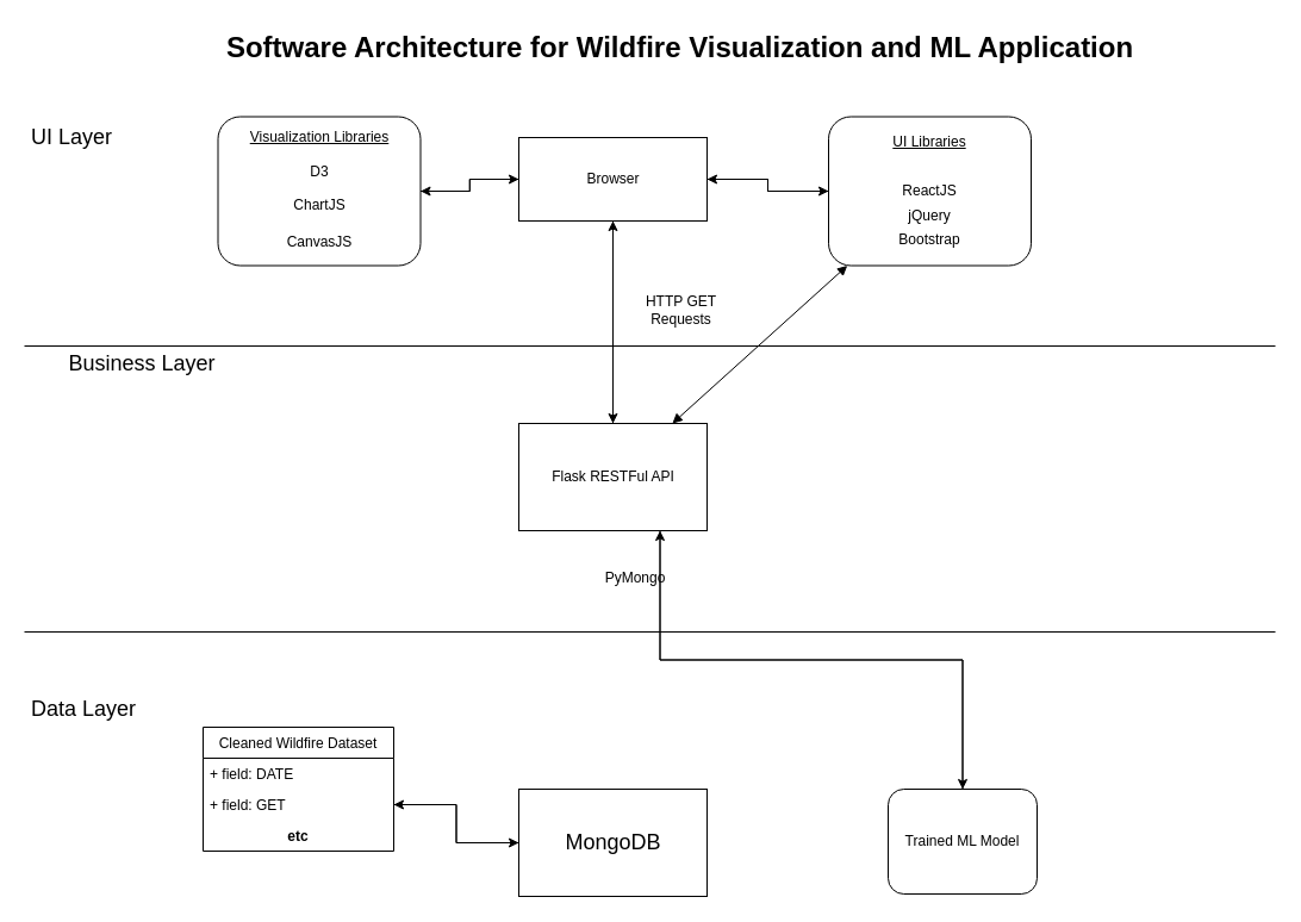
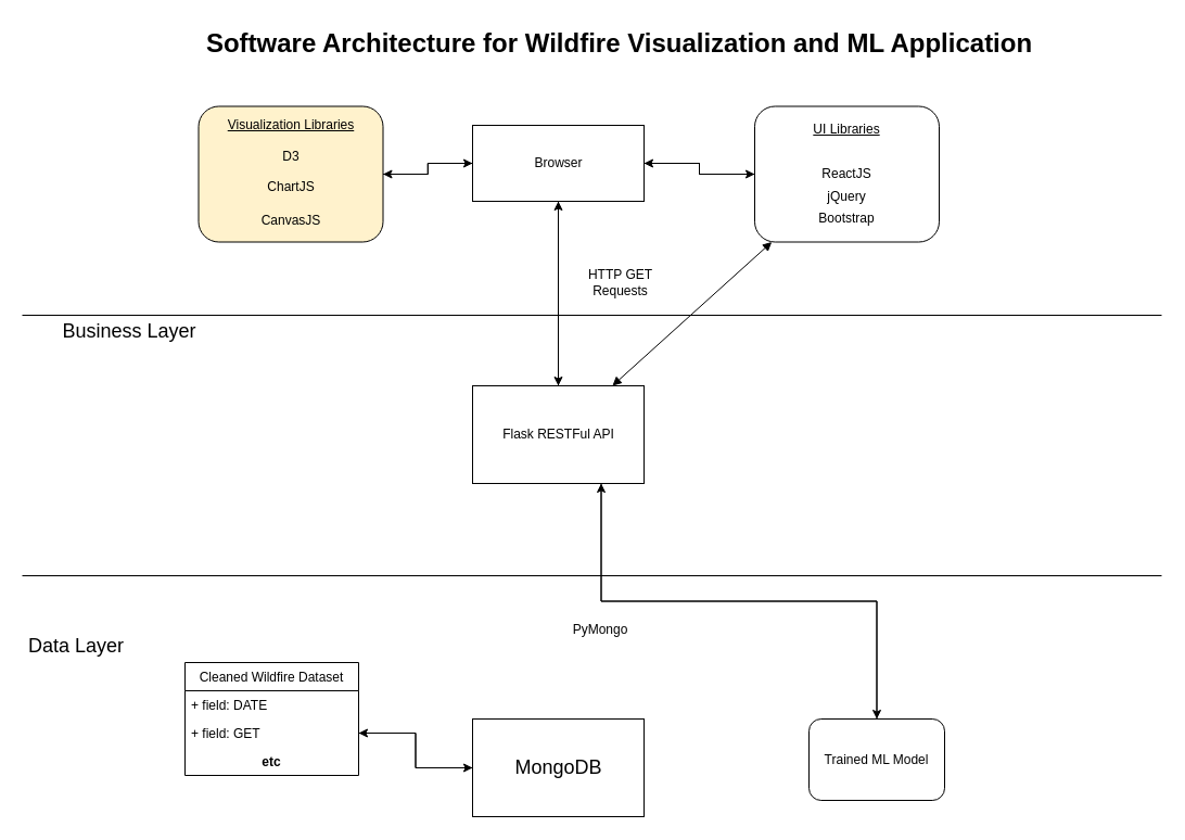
  <mxCell id="0" />
  <mxCell id="1" parent="0" />
- <mxCell id="2" value="&lt;font style=&quot;font-size: 18px&quot;&gt;UI Layer&lt;/font&gt;" style="text;html=1;strokeColor=none;fillColor=none;align=center;verticalAlign=middle;whiteSpace=wrap;rounded=0;" vertex="1" parent="1"><mxGeometry x="20" y="100" width="80" height="30" as="geometry" /></mxCell>
  <mxCell id="3" value="" style="endArrow=none;html=1;" edge="1" parent="1"><mxGeometry width="50" height="50" relative="1" as="geometry"><mxPoint x="20" y="290" as="sourcePoint" /><mxPoint x="1070" y="290" as="targetPoint" /></mxGeometry></mxCell>
  <mxCell id="4" value="" style="endArrow=none;html=1;" edge="1" parent="1"><mxGeometry width="50" height="50" relative="1" as="geometry"><mxPoint x="20" y="530" as="sourcePoint" /><mxPoint x="1070" y="530" as="targetPoint" /></mxGeometry></mxCell>
  <mxCell id="5" value="&lt;span style=&quot;font-family: &amp;#34;helvetica&amp;#34; , &amp;#34;arial&amp;#34; , sans-serif ; font-size: 0px&quot;&gt;%3CmxGraphModel%3E%3Croot%3E%3CmxCell%20id%3D%220%22%2F%3E%3CmxCell%20id%3D%221%22%20parent%3D%220%22%2F%3E%3CmxCell%20id%3D%222%22%20value%3D%22%26lt%3Bfont%20style%3D%26quot%3Bfont-size%3A%2018px%26quot%3B%26gt%3BUI%20Layer%26lt%3B%2Ffont%26gt%3B%22%20style%3D%22text%3Bhtml%3D1%3BstrokeColor%3Dnone%3BfillColor%3Dnone%3Balign%3Dcenter%3BverticalAlign%3Dmiddle%3BwhiteSpace%3Dwrap%3Brounded%3D0%3B%22%20vertex%3D%221%22%20parent%3D%221%22%3E%3CmxGeometry%20x%3D%2290%22%20y%3D%22100%22%20width%3D%2280%22%20height%3D%2230%22%20as%3D%22geometry%22%2F%3E%3C%2FmxCell%3E%3C%2Froot%3E%3C%2FmxGraphModel%3E&lt;/span&gt;&lt;span style=&quot;font-family: &amp;#34;helvetica&amp;#34; , &amp;#34;arial&amp;#34; , sans-serif ; font-size: 0px&quot;&gt;%3CmxGraphModel%3E%3Croot%3E%3CmxCell%20id%3D%220%22%2F%3E%3CmxCell%20id%3D%221%22%20parent%3D%220%22%2F%3E%3CmxCell%20id%3D%222%22%20value%3D%22%26lt%3Bfont%20style%3D%26quot%3Bfont-size%3A%2018px%26quot%3B%26gt%3BUI%20Layer%26lt%3B%2Ffont%26gt%3B%22%20style%3D%22text%3Bhtml%3D1%3BstrokeColor%3Dnone%3BfillColor%3Dnone%3Balign%3Dcenter%3BverticalAlign%3Dmiddle%3BwhiteSpace%3Dwrap%3Brounded%3D0%3B%22%20vertex%3D%221%22%20parent%3D%221%22%3E%3CmxGeometry%20x%3D%2290%22%20y%3D%22100%22%20width%3D%2280%22%20height%3D%2230%22%20as%3D%22geometry%22%2F%3E%3C%2FmxCell%3E%3C%2Froot%3E%3C%2FmxGraphModel%3E&lt;/span&gt;" style="text;html=1;resizable=0;points=[];autosize=1;align=left;verticalAlign=top;spacingTop=-4;" vertex="1" parent="1"><mxGeometry x="54" y="423" width="20" height="20" as="geometry" /></mxCell>
  <mxCell id="6" value="&lt;font style=&quot;font-size: 18px&quot;&gt;Business Layer&lt;/font&gt;" style="text;html=1;strokeColor=none;fillColor=none;align=center;verticalAlign=middle;whiteSpace=wrap;rounded=0;" vertex="1" parent="1"><mxGeometry x="56" y="290" width="126" height="30" as="geometry" /></mxCell>
  <mxCell id="7" value="&lt;font style=&quot;font-size: 18px&quot;&gt;Data Layer&lt;/font&gt;" style="text;html=1;strokeColor=none;fillColor=none;align=center;verticalAlign=middle;whiteSpace=wrap;rounded=0;" vertex="1" parent="1"><mxGeometry x="20" y="580" width="100" height="30" as="geometry" /></mxCell>
  <mxCell id="8" style="edgeStyle=orthogonalEdgeStyle;rounded=0;orthogonalLoop=1;jettySize=auto;html=1;exitX=0;exitY=0.5;exitDx=0;exitDy=0;entryX=1;entryY=0.5;entryDx=0;entryDy=0;fontSize=30;" edge="1" parent="1" source="9" target="17"><mxGeometry relative="1" as="geometry" /></mxCell>
  <mxCell id="9" value="&lt;font style=&quot;font-size: 18px&quot;&gt;MongoDB&lt;/font&gt;" style="html=1;" vertex="1" parent="1"><mxGeometry x="435" y="662" width="158" height="90" as="geometry" /></mxCell>
  <mxCell id="10" style="edgeStyle=orthogonalEdgeStyle;rounded=0;orthogonalLoop=1;jettySize=auto;html=1;exitX=0.75;exitY=1;exitDx=0;exitDy=0;entryX=0.5;entryY=0;entryDx=0;entryDy=0;fontSize=30;" edge="1" parent="1" source="12" target="24"><mxGeometry relative="1" as="geometry" /></mxCell>
  <mxCell id="11" style="edgeStyle=orthogonalEdgeStyle;rounded=0;orthogonalLoop=1;jettySize=auto;html=1;exitX=0.5;exitY=0;exitDx=0;exitDy=0;fontSize=30;" edge="1" parent="1" source="12" target="22"><mxGeometry relative="1" as="geometry" /></mxCell>
  <mxCell id="12" value="Flask RESTFul API" style="html=1;" vertex="1" parent="1"><mxGeometry x="435" y="355" width="158" height="90" as="geometry" /></mxCell>
  <mxCell id="13" value="" style="endArrow=block;startArrow=block;endFill=1;startFill=1;html=1;" edge="1" parent="1" source="12" target="28"><mxGeometry width="160" relative="1" as="geometry"><mxPoint x="514" y="450" as="sourcePoint" /><mxPoint x="514" y="610" as="targetPoint" /></mxGeometry></mxCell>
- <mxCell id="14" value="PyMongo" style="text;html=1;strokeColor=none;fillColor=none;align=center;verticalAlign=middle;whiteSpace=wrap;rounded=0;" vertex="1" parent="1"><mxGeometry x="510" y="475" width="46" height="20" as="geometry" /></mxCell>
+ <mxCell id="14" value="PyMongo" style="text;html=1;strokeColor=none;fillColor=none;align=center;verticalAlign=middle;whiteSpace=wrap;rounded=0;" vertex="1" parent="1"><mxGeometry x="530" y="570" width="46" height="20" as="geometry" /></mxCell>
  <mxCell id="15" value="Cleaned Wildfire Dataset" style="swimlane;fontStyle=0;childLayout=stackLayout;horizontal=1;startSize=26;fillColor=none;horizontalStack=0;resizeParent=1;resizeParentMax=0;resizeLast=0;collapsible=1;marginBottom=0;" vertex="1" parent="1"><mxGeometry x="170" y="610" width="160" height="104" as="geometry" /></mxCell>
  <mxCell id="16" value="+ field: DATE" style="text;strokeColor=none;fillColor=none;align=left;verticalAlign=top;spacingLeft=4;spacingRight=4;overflow=hidden;rotatable=0;points=[[0,0.5],[1,0.5]];portConstraint=eastwest;" vertex="1" parent="15"><mxGeometry y="26" width="160" height="26" as="geometry" /></mxCell>
  <mxCell id="17" value="+ field: GET" style="text;strokeColor=none;fillColor=none;align=left;verticalAlign=top;spacingLeft=4;spacingRight=4;overflow=hidden;rotatable=0;points=[[0,0.5],[1,0.5]];portConstraint=eastwest;" vertex="1" parent="15"><mxGeometry y="52" width="160" height="26" as="geometry" /></mxCell>
  <mxCell id="18" value="etc" style="text;strokeColor=none;fillColor=none;align=center;verticalAlign=top;spacingLeft=4;spacingRight=4;overflow=hidden;rotatable=0;points=[[0,0.5],[1,0.5]];portConstraint=eastwest;fontStyle=1" vertex="1" parent="15"><mxGeometry y="78" width="160" height="26" as="geometry" /></mxCell>
  <mxCell id="19" style="edgeStyle=orthogonalEdgeStyle;rounded=0;orthogonalLoop=1;jettySize=auto;html=1;exitX=1;exitY=0.5;exitDx=0;exitDy=0;entryX=0;entryY=0.5;entryDx=0;entryDy=0;fontSize=30;" edge="1" parent="1" source="22" target="28"><mxGeometry relative="1" as="geometry" /></mxCell>
  <mxCell id="20" style="edgeStyle=orthogonalEdgeStyle;rounded=0;orthogonalLoop=1;jettySize=auto;html=1;exitX=0;exitY=0.5;exitDx=0;exitDy=0;entryX=1;entryY=0.5;entryDx=0;entryDy=0;fontSize=30;" edge="1" parent="1" source="22" target="30"><mxGeometry relative="1" as="geometry" /></mxCell>
  <mxCell id="21" style="edgeStyle=orthogonalEdgeStyle;rounded=0;orthogonalLoop=1;jettySize=auto;html=1;exitX=0.5;exitY=1;exitDx=0;exitDy=0;entryX=0.5;entryY=0;entryDx=0;entryDy=0;fontSize=30;" edge="1" parent="1" source="22" target="12"><mxGeometry relative="1" as="geometry" /></mxCell>
  <mxCell id="22" value="Browser" style="html=1;" vertex="1" parent="1"><mxGeometry x="435" y="115" width="158" height="70" as="geometry" /></mxCell>
  <mxCell id="23" style="edgeStyle=orthogonalEdgeStyle;rounded=0;orthogonalLoop=1;jettySize=auto;html=1;exitX=0.5;exitY=0;exitDx=0;exitDy=0;entryX=0.75;entryY=1;entryDx=0;entryDy=0;fontSize=30;" edge="1" parent="1" source="24" target="12"><mxGeometry relative="1" as="geometry" /></mxCell>
- <mxCell id="24" value="Trained ML Model" style="rounded=1;whiteSpace=wrap;html=1;" vertex="1" parent="1"><mxGeometry x="745" y="662" width="125" height="88" as="geometry" /></mxCell>
+ <mxCell id="24" value="Trained ML Model" style="rounded=1;whiteSpace=wrap;html=1;" vertex="1" parent="1"><mxGeometry x="745" y="662" width="125" height="75" as="geometry" /></mxCell>
  <mxCell id="25" value="HTTP GET Requests" style="text;html=1;strokeColor=none;fillColor=none;align=center;verticalAlign=middle;whiteSpace=wrap;rounded=0;" vertex="1" parent="1"><mxGeometry x="533" y="250" width="77" height="20" as="geometry" /></mxCell>
  <mxCell id="26" value="Software Architecture for Wildfire Visualization and ML Application" style="text;strokeColor=none;fillColor=none;html=1;fontSize=24;fontStyle=1;verticalAlign=middle;align=center;" vertex="1" parent="1"><mxGeometry x="240" y="20" width="660" height="40" as="geometry" /></mxCell>
  <mxCell id="27" style="edgeStyle=orthogonalEdgeStyle;rounded=0;orthogonalLoop=1;jettySize=auto;html=1;exitX=0;exitY=0.5;exitDx=0;exitDy=0;entryX=1;entryY=0.5;entryDx=0;entryDy=0;fontSize=30;" edge="1" parent="1" source="28" target="22"><mxGeometry relative="1" as="geometry" /></mxCell>
  <mxCell id="28" value="&lt;p style=&quot;line-height: 170%&quot;&gt;&lt;u&gt;UI Libraries&lt;/u&gt;&lt;br&gt;&lt;br&gt;ReactJS&lt;br&gt;jQuery&lt;br&gt;Bootstrap&lt;br&gt;&lt;/p&gt;" style="rounded=1;whiteSpace=wrap;html=1;" vertex="1" parent="1"><mxGeometry x="695" y="97.5" width="170" height="125" as="geometry" /></mxCell>
  <mxCell id="29" style="edgeStyle=orthogonalEdgeStyle;rounded=0;orthogonalLoop=1;jettySize=auto;html=1;exitX=1;exitY=0.5;exitDx=0;exitDy=0;entryX=0;entryY=0.5;entryDx=0;entryDy=0;fontSize=30;" edge="1" parent="1" source="30" target="22"><mxGeometry relative="1" as="geometry" /></mxCell>
- <mxCell id="30" value="&lt;p style=&quot;line-height: 120%&quot;&gt;&lt;u&gt;Visualization Libraries&lt;/u&gt;&lt;br&gt;&lt;br&gt;D3&lt;/p&gt;&lt;p style=&quot;line-height: 160%&quot;&gt;ChartJS&lt;/p&gt;&lt;p style=&quot;line-height: 160%&quot;&gt;CanvasJS&lt;br&gt;&lt;/p&gt;" style="rounded=1;whiteSpace=wrap;html=1;" vertex="1" parent="1"><mxGeometry x="182.5" y="97.5" width="170" height="125" as="geometry" /></mxCell>
+ <mxCell id="30" value="&lt;p style=&quot;line-height: 120%&quot;&gt;&lt;u&gt;Visualization Libraries&lt;/u&gt;&lt;br&gt;&lt;br&gt;D3&lt;/p&gt;&lt;p style=&quot;line-height: 160%&quot;&gt;ChartJS&lt;/p&gt;&lt;p style=&quot;line-height: 160%&quot;&gt;CanvasJS&lt;br&gt;&lt;/p&gt;" style="rounded=1;whiteSpace=wrap;html=1;fillColor=#fff2cc;" vertex="1" parent="1"><mxGeometry x="182.5" y="97.5" width="170" height="125" as="geometry" /></mxCell>
  <mxCell id="31" style="edgeStyle=orthogonalEdgeStyle;rounded=0;orthogonalLoop=1;jettySize=auto;html=1;exitX=1;exitY=0.5;exitDx=0;exitDy=0;entryX=0;entryY=0.5;entryDx=0;entryDy=0;fontSize=30;" edge="1" parent="1" source="17" target="9"><mxGeometry relative="1" as="geometry" /></mxCell>
